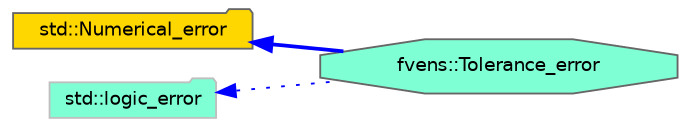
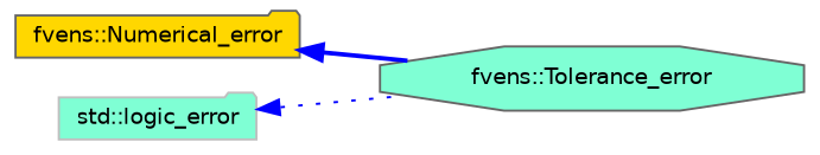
  digraph {
    rankdir=LR
    node [color=gray40 fillcolor=aquamarine fontname=Helvetica fontsize=10 shape=folder style=filled]
    edge [color=blue dir=back fontname=Helvetica fontsize=10 labelfontname=Helvetica labelfontsize=10]
    n1 [fontcolor=black height=0.2 label="fvens::Tolerance_error" shape=octagon width=0.4]
-   n2 [fillcolor=gold height=0.2 label="std::Numerical_error" width=0.4]
+   n2 [fillcolor=gold height=0.2 label="fvens::Numerical_error" width=0.4]
    n3 [color=grey75 height=0.2 label="std::logic_error" width=0.4]
    n2 -> n1 [style=bold]
    n3 -> n1 [style=dotted]
  }
